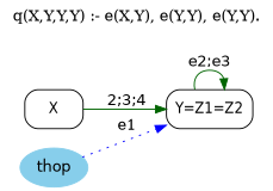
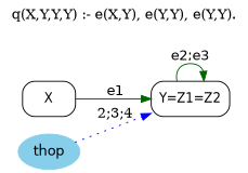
  digraph {
    label="q(X,Y,Y,Y) :- e(X,Y), e(Y,Y), e(Y,Y)."
    labelloc=t
    rankdir=LR
    node [fontname="Helvetica-Narrow" shape=box style=rounded]
    edge [color=darkgreen fontname=helvetica]
    X [height=0.5 width=0.75]
    n2 [height=0.5 label="Y=Z1=Z2" width=1.0417]
    thop [color=skyblue fillcolor=skyblue fontname=helvetica height=0.5 shape=oval style="filled,rounded" width=0.79437]
-   X -> n2 [label="2;3;4"]
+   X -> n2 [label=e1]
    n2 -> n2 [label="e2;e3"]
-   thop -> n2 [color=blue constraint=false label=e1 style=dotted fontname=""]
+   thop -> n2 [color=blue constraint=false label="2;3;4" style=dotted fontname=""]
  }
